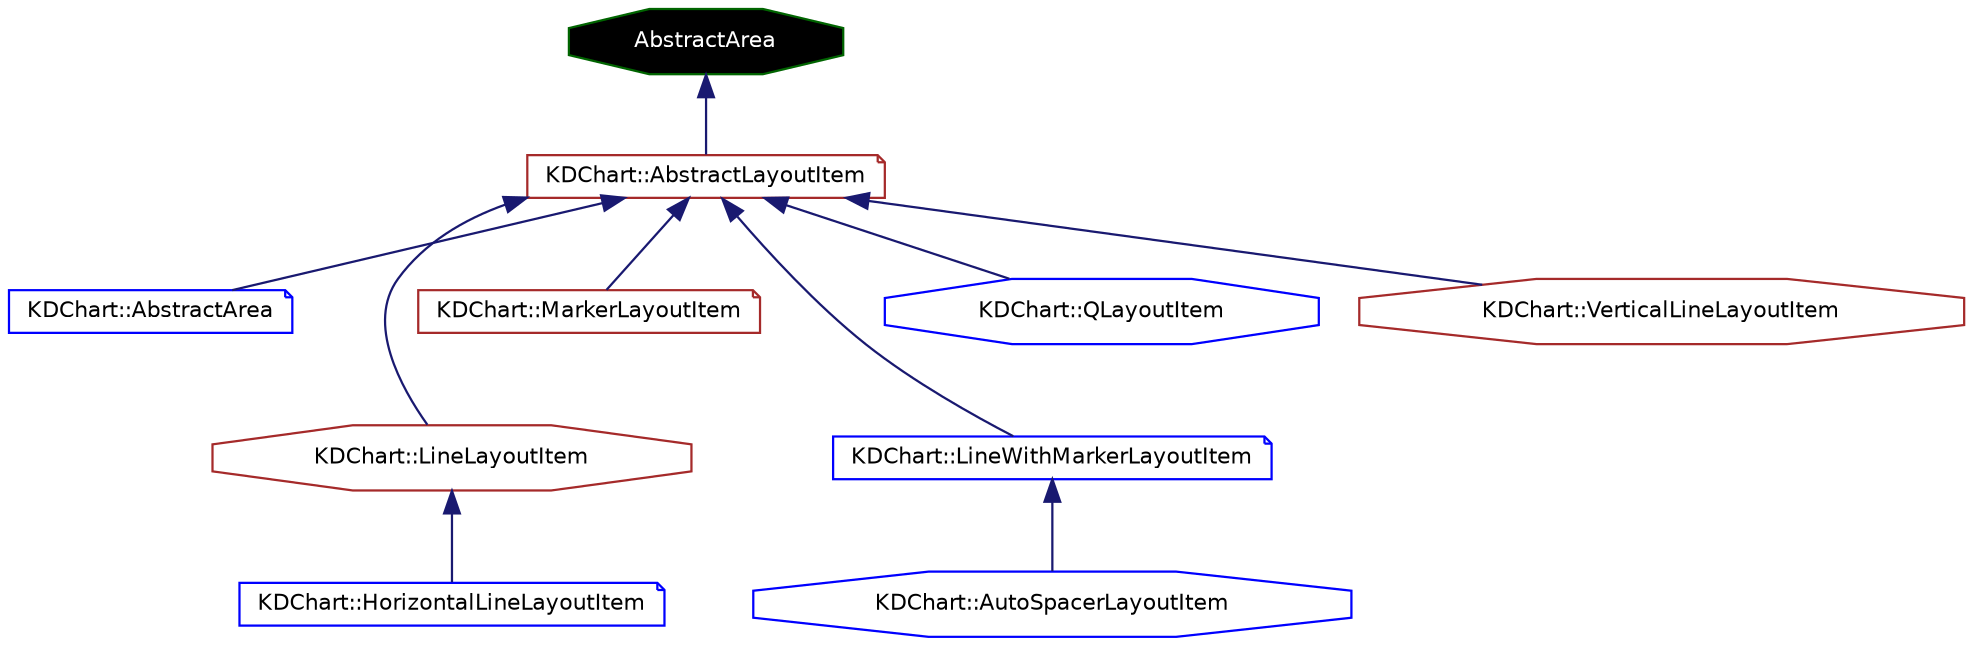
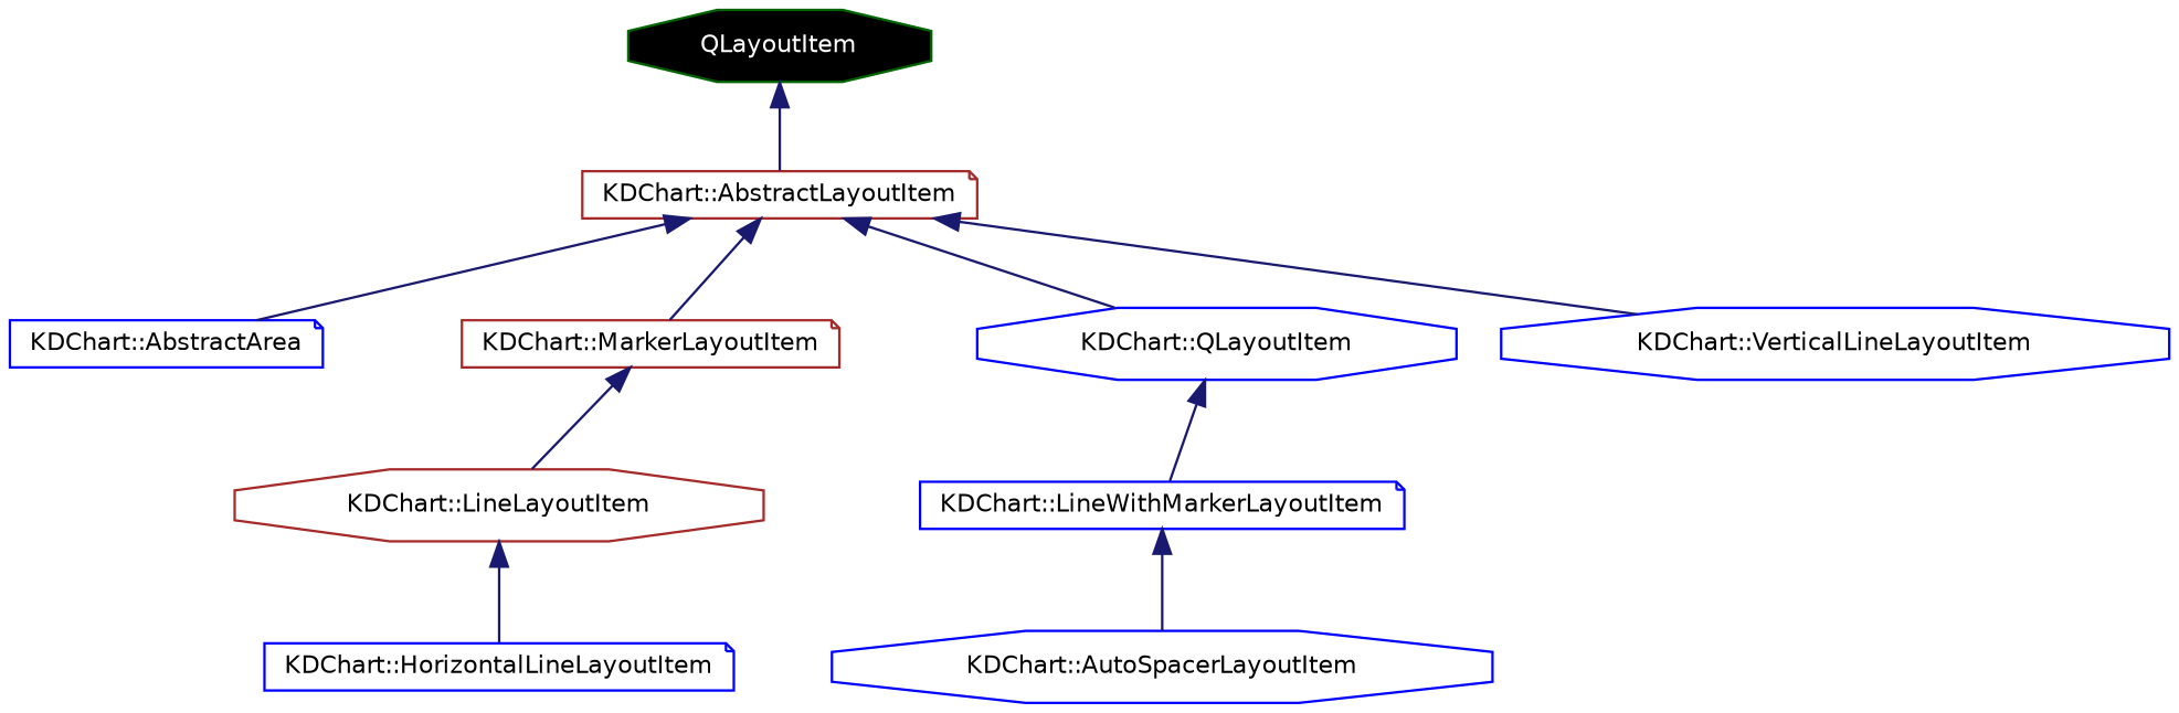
  digraph {
    node [color=blue fontname=Helvetica fontsize=10 shape=octagon]
    edge [color=midnightblue dir=back fontname=Helvetica fontsize=10 labelfontname=Helvetica labelfontsize=10 style=solid]
-   n1 [color=darkgreen fillcolor=black fontcolor=white height=0.2 label=AbstractArea style=filled width=0.4]
+   n1 [color=darkgreen fillcolor=black fontcolor=white height=0.2 label=QLayoutItem style=filled width=0.4]
    n2 [color=brown height=0.2 label="KDChart::AbstractLayoutItem" shape=note width=0.4]
    n3 [height=0.2 label="KDChart::AbstractArea" shape=note width=0.4]
    n4 [color=brown height=0.2 label="KDChart::LineLayoutItem" width=0.4]
    n5 [height=0.2 label="KDChart::LineWithMarkerLayoutItem" shape=note width=0.4]
    n6 [color=brown height=0.2 label="KDChart::MarkerLayoutItem" shape=note width=0.4]
    n7 [height=0.2 label="KDChart::QLayoutItem" width=0.4]
-   n8 [color=brown height=0.2 label="KDChart::VerticalLineLayoutItem" width=0.4]
+   n8 [height=0.2 label="KDChart::VerticalLineLayoutItem" width=0.4]
    n9 [height=0.2 label="KDChart::AutoSpacerLayoutItem" width=0.4]
    n10 [height=0.2 label="KDChart::HorizontalLineLayoutItem" shape=note width=0.4]
    n1 -> n2
    n2 -> n3
-   n2 -> n4
-   n2 -> n5
+   n6 -> n4
+   n7 -> n5
    n2 -> n6
    n2 -> n7
    n2 -> n8
    n4 -> n10
    n5 -> n9
  }
